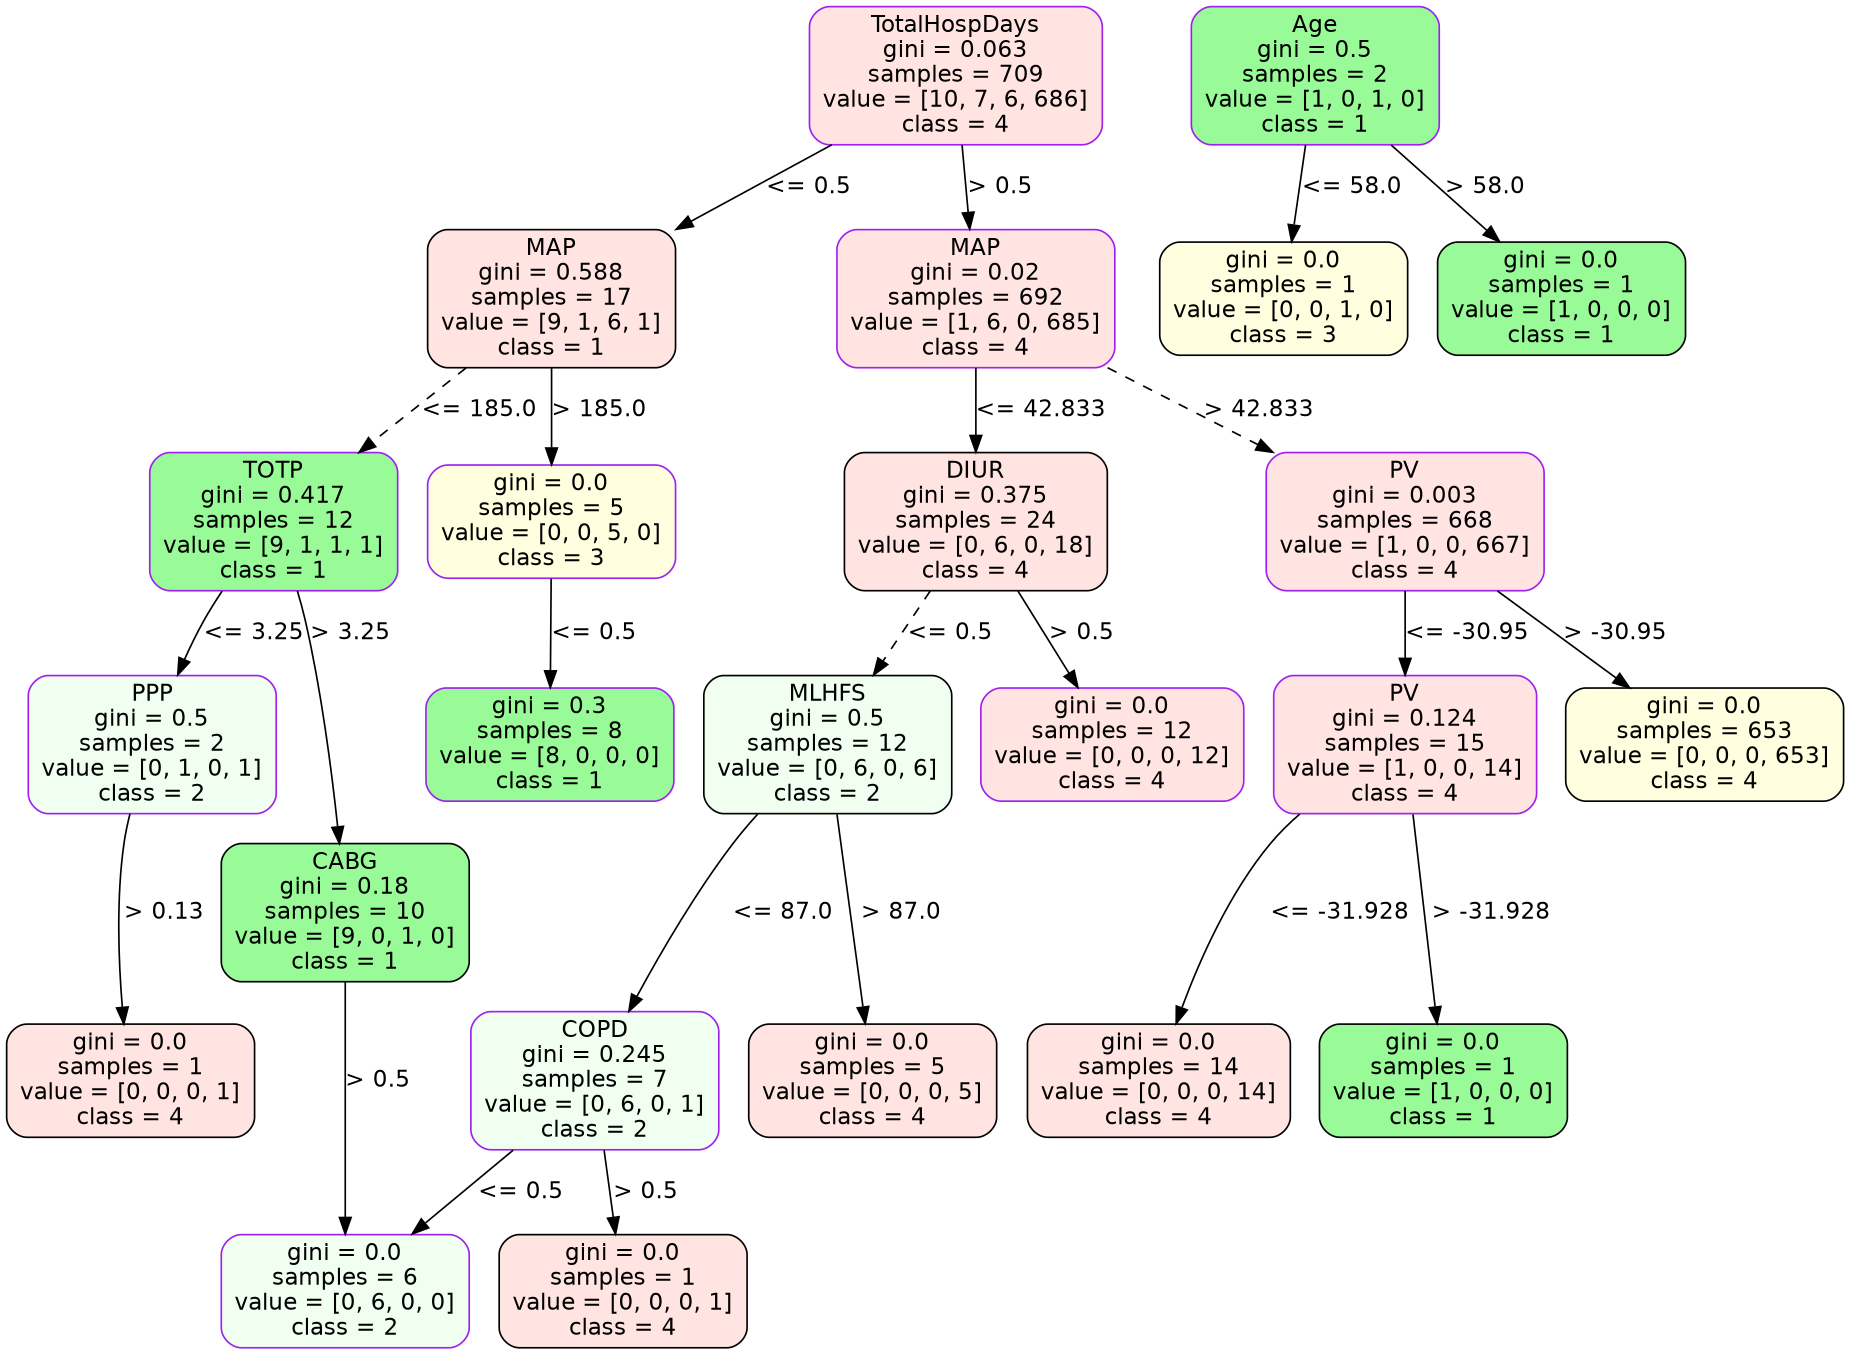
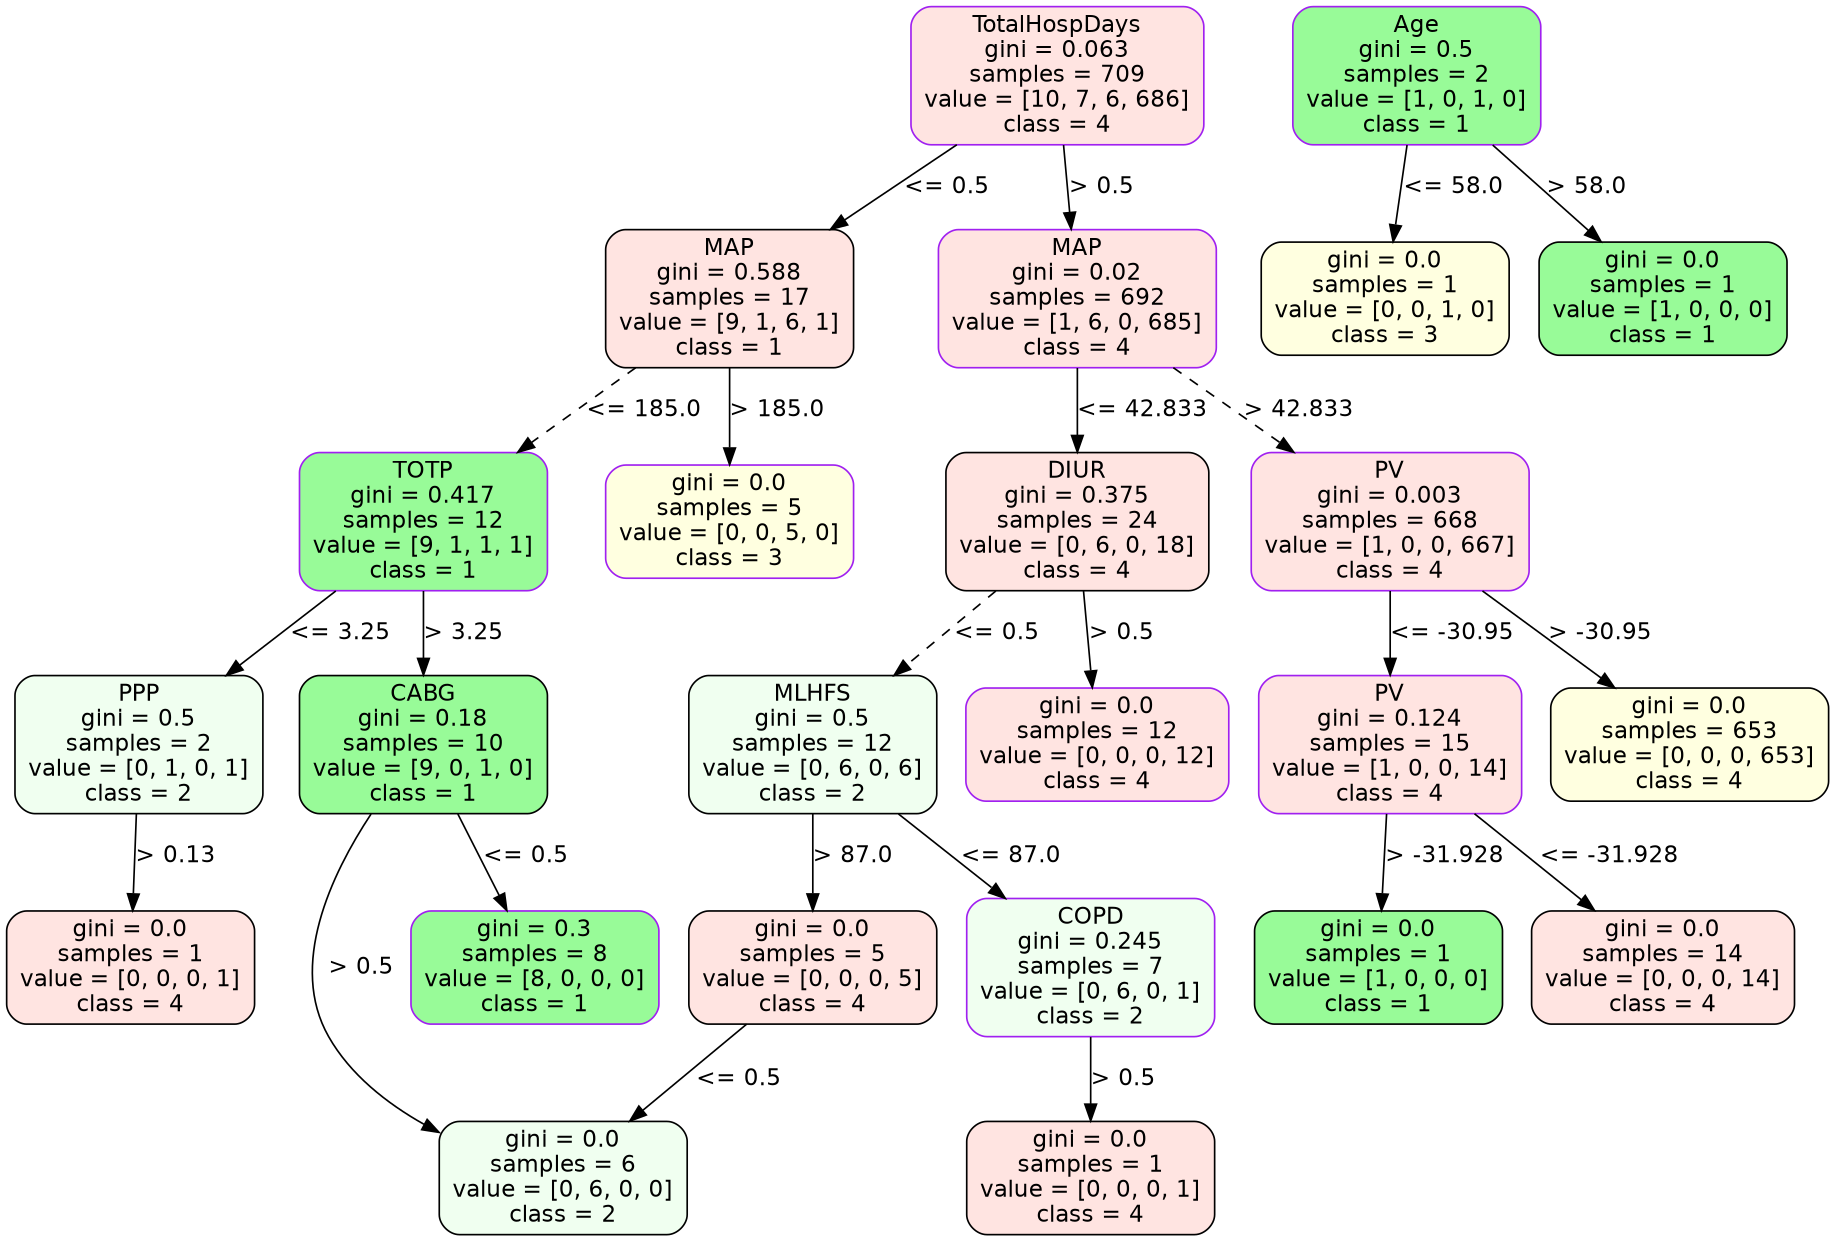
  strict digraph {
    node [color=black fillcolor=mistyrose fontname=helvetica shape=box style="filled, rounded"]
    edge [fontname=helvetica op=">" param=0.5 style=solid]
    n1 [color=purple height=1.1528 label="TotalHospDays\ngini = 0.063\nsamples = 709\nvalue = [10, 7, 6, 686]\nclass = 4" width=2.4444]
    n2 [height=1.1528 label="MAP\ngini = 0.588\nsamples = 17\nvalue = [9, 1, 6, 1]\nclass = 1" width=2.0694]
    n3 [color=purple height=1.1528 label="MAP\ngini = 0.02\nsamples = 692\nvalue = [1, 6, 0, 685]\nclass = 4" width=2.3194]
    n4 [color=purple fillcolor=palegreen height=1.1528 label="TOTP\ngini = 0.417\nsamples = 12\nvalue = [9, 1, 1, 1]\nclass = 1" width=2.0694]
    n5 [color=purple fillcolor=lightyellow height=0.94444 label="gini = 0.0\nsamples = 5\nvalue = [0, 0, 5, 0]\nclass = 3" width=2.0694]
    n6 [height=1.1528 label="DIUR\ngini = 0.375\nsamples = 24\nvalue = [0, 6, 0, 18]\nclass = 4" width=2.1944]
    n7 [color=purple height=1.1528 label="PV\ngini = 0.003\nsamples = 668\nvalue = [1, 0, 0, 667]\nclass = 4" width=2.3194]
-   n8 [color=purple fillcolor=honeydew height=1.1528 label="PPP\ngini = 0.5\nsamples = 2\nvalue = [0, 1, 0, 1]\nclass = 2" width=2.0694]
+   n8 [fillcolor=honeydew height=1.1528 label="PPP\ngini = 0.5\nsamples = 2\nvalue = [0, 1, 0, 1]\nclass = 2" width=2.0694]
    n9 [fillcolor=palegreen height=1.1528 label="CABG\ngini = 0.18\nsamples = 10\nvalue = [9, 0, 1, 0]\nclass = 1" width=2.0694]
    n10 [fillcolor=honeydew height=1.1528 label="MLHFS\ngini = 0.5\nsamples = 12\nvalue = [0, 6, 0, 6]\nclass = 2" width=2.0694]
    n11 [color=purple height=0.94444 label="gini = 0.0\nsamples = 12\nvalue = [0, 0, 0, 12]\nclass = 4" width=2.1944]
    n12 [color=purple height=1.1528 label="PV\ngini = 0.124\nsamples = 15\nvalue = [1, 0, 0, 14]\nclass = 4" width=2.1944]
    n13 [fillcolor=lightyellow height=0.94444 label="gini = 0.0\nsamples = 653\nvalue = [0, 0, 0, 653]\nclass = 4" width=2.3194]
    n14 [height=0.94444 label="gini = 0.0\nsamples = 1\nvalue = [0, 0, 0, 1]\nclass = 4" width=2.0694]
    n15 [color=purple fillcolor=palegreen height=0.94444 label="gini = 0.3\nsamples = 8\nvalue = [8, 0, 0, 0]\nclass = 1" width=2.0694]
-   n16 [color=purple fillcolor=honeydew height=0.94444 label="gini = 0.0\nsamples = 6\nvalue = [0, 6, 0, 0]\nclass = 2" width=2.0694]
+   n16 [fillcolor=honeydew height=0.94444 label="gini = 0.0\nsamples = 6\nvalue = [0, 6, 0, 0]\nclass = 2" width=2.0694]
    n17 [color=purple fillcolor=palegreen height=1.1528 label="Age\ngini = 0.5\nsamples = 2\nvalue = [1, 0, 1, 0]\nclass = 1" width=2.0694]
    n18 [fillcolor=lightyellow height=0.94444 label="gini = 0.0\nsamples = 1\nvalue = [0, 0, 1, 0]\nclass = 3" width=2.0694]
    n19 [fillcolor=palegreen height=0.94444 label="gini = 0.0\nsamples = 1\nvalue = [1, 0, 0, 0]\nclass = 1" width=2.0694]
    n20 [color=purple fillcolor=honeydew height=1.1528 label="COPD\ngini = 0.245\nsamples = 7\nvalue = [0, 6, 0, 1]\nclass = 2" width=2.0694]
    n21 [height=0.94444 label="gini = 0.0\nsamples = 5\nvalue = [0, 0, 0, 5]\nclass = 4" width=2.0694]
    n22 [height=0.94444 label="gini = 0.0\nsamples = 14\nvalue = [0, 0, 0, 14]\nclass = 4" width=2.1944]
    n23 [fillcolor=palegreen height=0.94444 label="gini = 0.0\nsamples = 1\nvalue = [1, 0, 0, 0]\nclass = 1" width=2.0694]
    n24 [height=0.94444 label="gini = 0.0\nsamples = 1\nvalue = [0, 0, 0, 1]\nclass = 4" width=2.0694]
    n1 -> n2 [label="<= 0.5" labelangle=45 labeldistance=2.5 op="<="]
    n1 -> n3 [label="> 0.5" labelangle=-45 labeldistance=2.5]
    n2 -> n4 [label="<= 185.0" op="<=" param=185.0 style=dashed]
    n2 -> n5 [label="> 185.0" param=185.0]
    n3 -> n6 [label="<= 42.833" op="<=" param=42.833]
    n3 -> n7 [label="> 42.833" param=42.833 style=dashed]
    n4 -> n8 [label="<= 3.25" op="<=" param=3.25]
    n4 -> n9 [label="> 3.25" param=3.25]
    n6 -> n10 [label="<= 0.5" op="<=" style=dashed]
    n6 -> n11 [label="> 0.5"]
    n7 -> n12 [label="<= -30.95" op="<=" param=-30.95]
    n7 -> n13 [label="> -30.95" param=-30.95]
    n8 -> n14 [label="> 0.13" param=0.13]
-   n5 -> n15 [label="<= 0.5" op="<="]
+   n9 -> n15 [label="<= 0.5" op="<="]
    n9 -> n16 [label="> 0.5"]
    n10 -> n20 [label="<= 87.0" op="<=" param=87.0]
    n10 -> n21 [label="> 87.0" param=87.0]
    n12 -> n22 [label="<= -31.928" op="<=" param=-31.928]
    n12 -> n23 [label="> -31.928" param=-31.928]
    n17 -> n18 [label="<= 58.0" op="<=" param=58.0]
    n17 -> n19 [label="> 58.0" param=58.0]
-   n20 -> n16 [label="<= 0.5" op="<="]
+   n21 -> n16 [label="<= 0.5" op="<="]
    n20 -> n24 [label="> 0.5"]
  }
